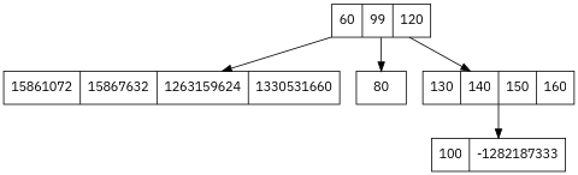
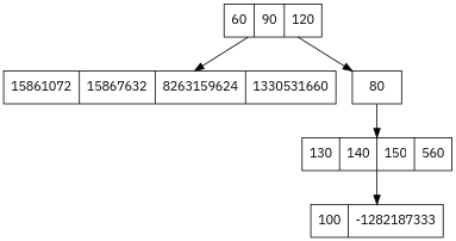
  digraph {
    fontname="IBM Plex Sans"
    node [fontname="IBM Plex Sans" shape=record]
    edge [fontname="IBM Plex Sans"]
-   n1 [label="60 | 99 | 120"]
-   n2 [label="15861072 | 15867632 | 1263159624 | 1330531660"]
+   n1 [label="60 | 90 | 120"]
+   n2 [label="15861072 | 15867632 | 8263159624 | 1330531660"]
    n3 [label=80]
-   n4 [label="130 | 140 | 150 | 160"]
+   n4 [label="130 | 140 | 150 | 560"]
    n5 [label="100 | -1282187333"]
    n1 -> n2
    n1 -> n3
-   n1 -> n4
+   n3 -> n4
    n4 -> n5
  }
